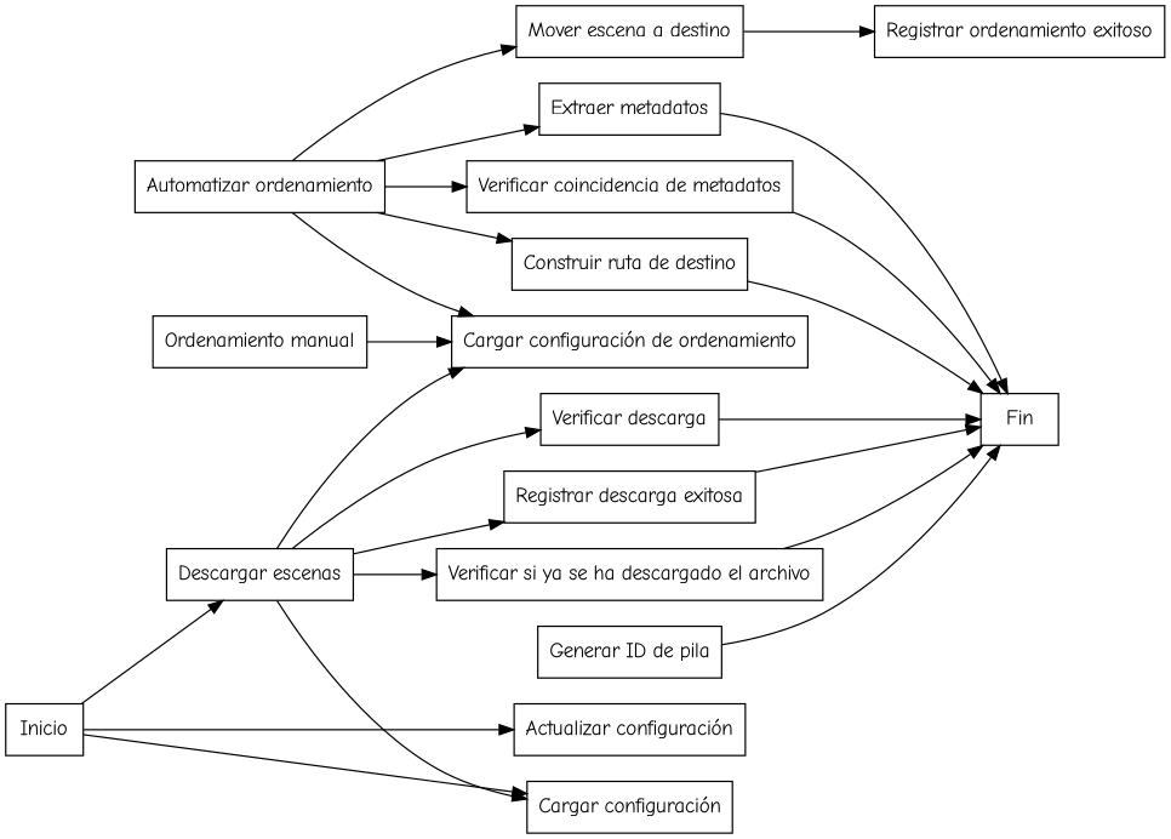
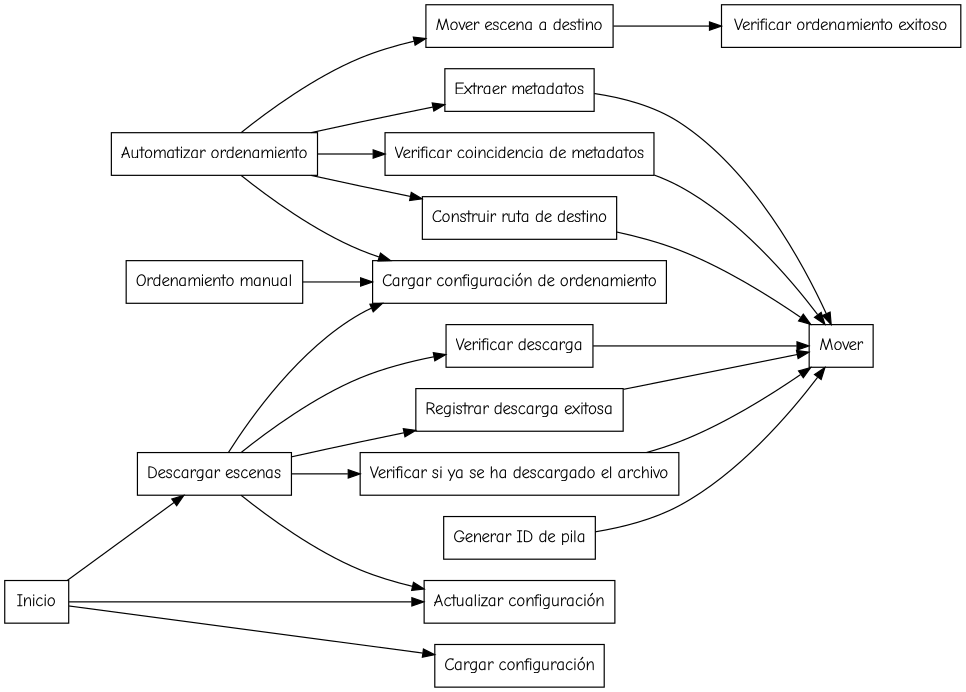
  digraph {
    fontname="Comic Neue"
    rankdir=LR
    node [fontname="Comic Neue" shape=box]
    edge [fontname="Comic Neue"]
    n1 [label=Inicio]
    n2 [label="Cargar configuración"]
    n3 [label="Actualizar configuración"]
    n4 [label="Descargar escenas"]
    n5 [label="Verificar descarga"]
    n6 [label="Registrar descarga exitosa"]
    n7 [label="Verificar si ya se ha descargado el archivo"]
    n8 [label="Cargar configuración de ordenamiento"]
-   n9 [label=Fin]
+   n9 [label=Mover]
    n10 [label="Mover escena a destino"]
-   n11 [label="Registrar ordenamiento exitoso"]
+   n11 [label="Verificar ordenamiento exitoso"]
    n12 [label="Automatizar ordenamiento"]
    n13 [label="Verificar coincidencia de metadatos"]
    n14 [label="Construir ruta de destino"]
    n15 [label="Extraer metadatos"]
    n16 [label="Ordenamiento manual"]
    n17 [label="Generar ID de pila"]
    n1 -> n2
    n1 -> n3
    n1 -> n4
-   n4 -> n2
+   n4 -> n3
    n4 -> n5
    n4 -> n6
    n4 -> n7
    n4 -> n8
    n5 -> n9
    n6 -> n9
    n7 -> n9
    n10 -> n11
    n12 -> n8
    n12 -> n10
    n12 -> n13
    n12 -> n14
    n12 -> n15
    n13 -> n9
    n14 -> n9
    n15 -> n9
    n16 -> n8
    n17 -> n9
  }
